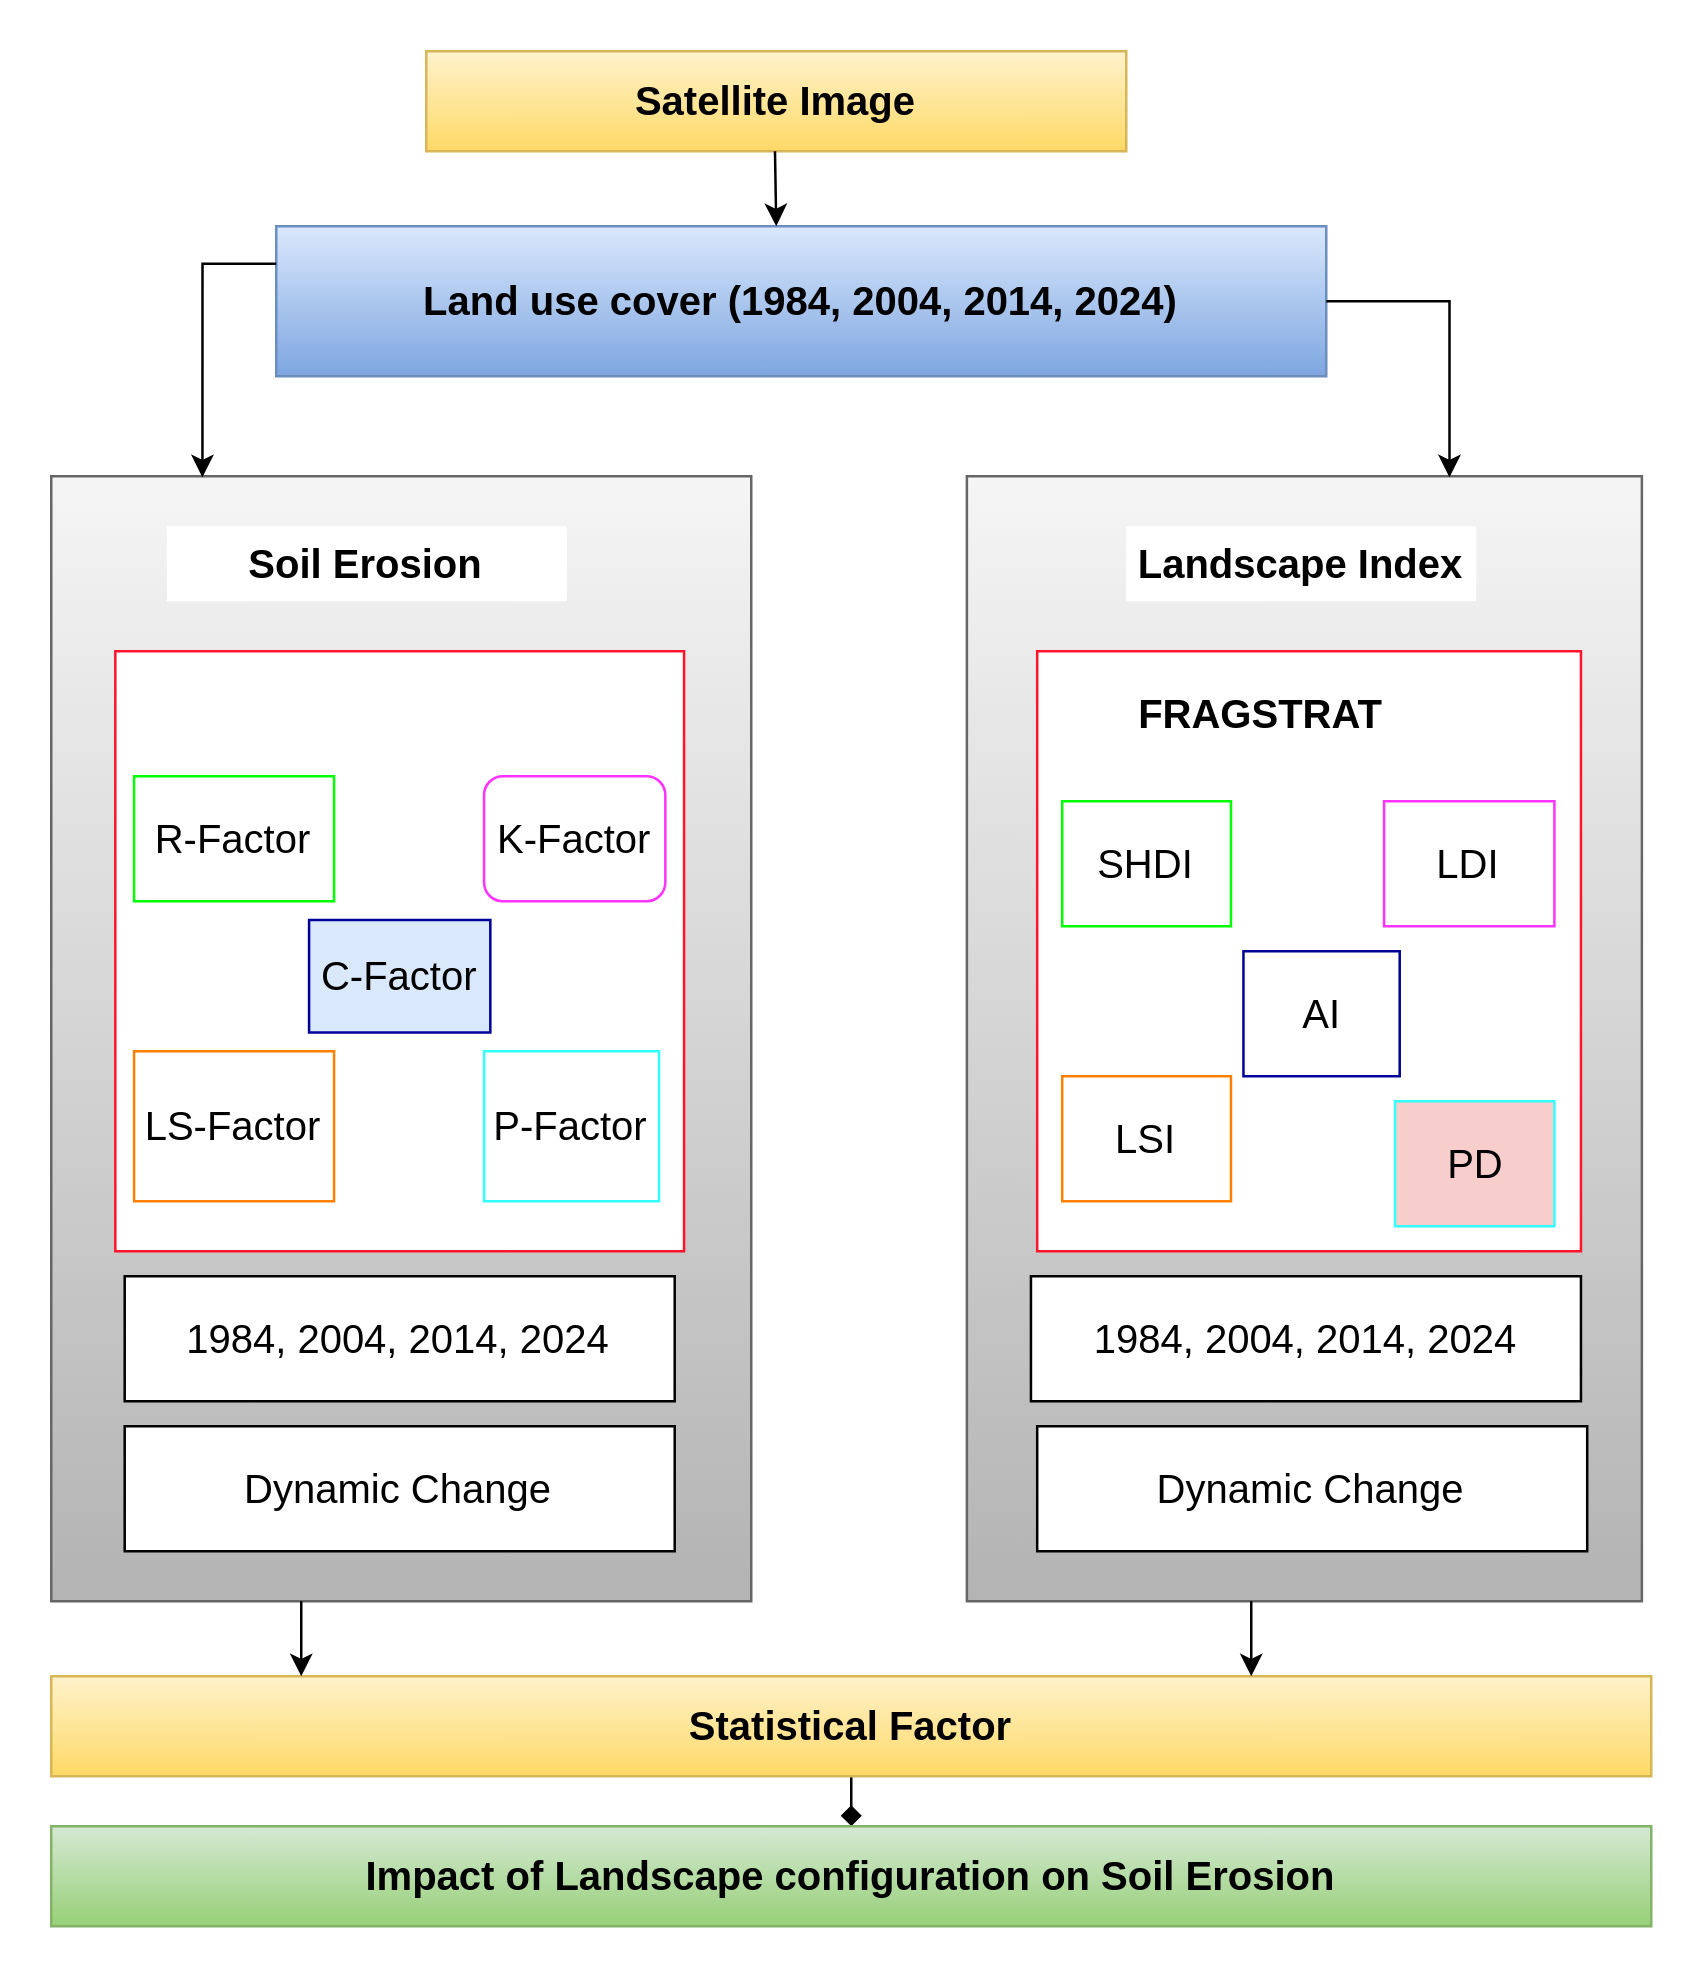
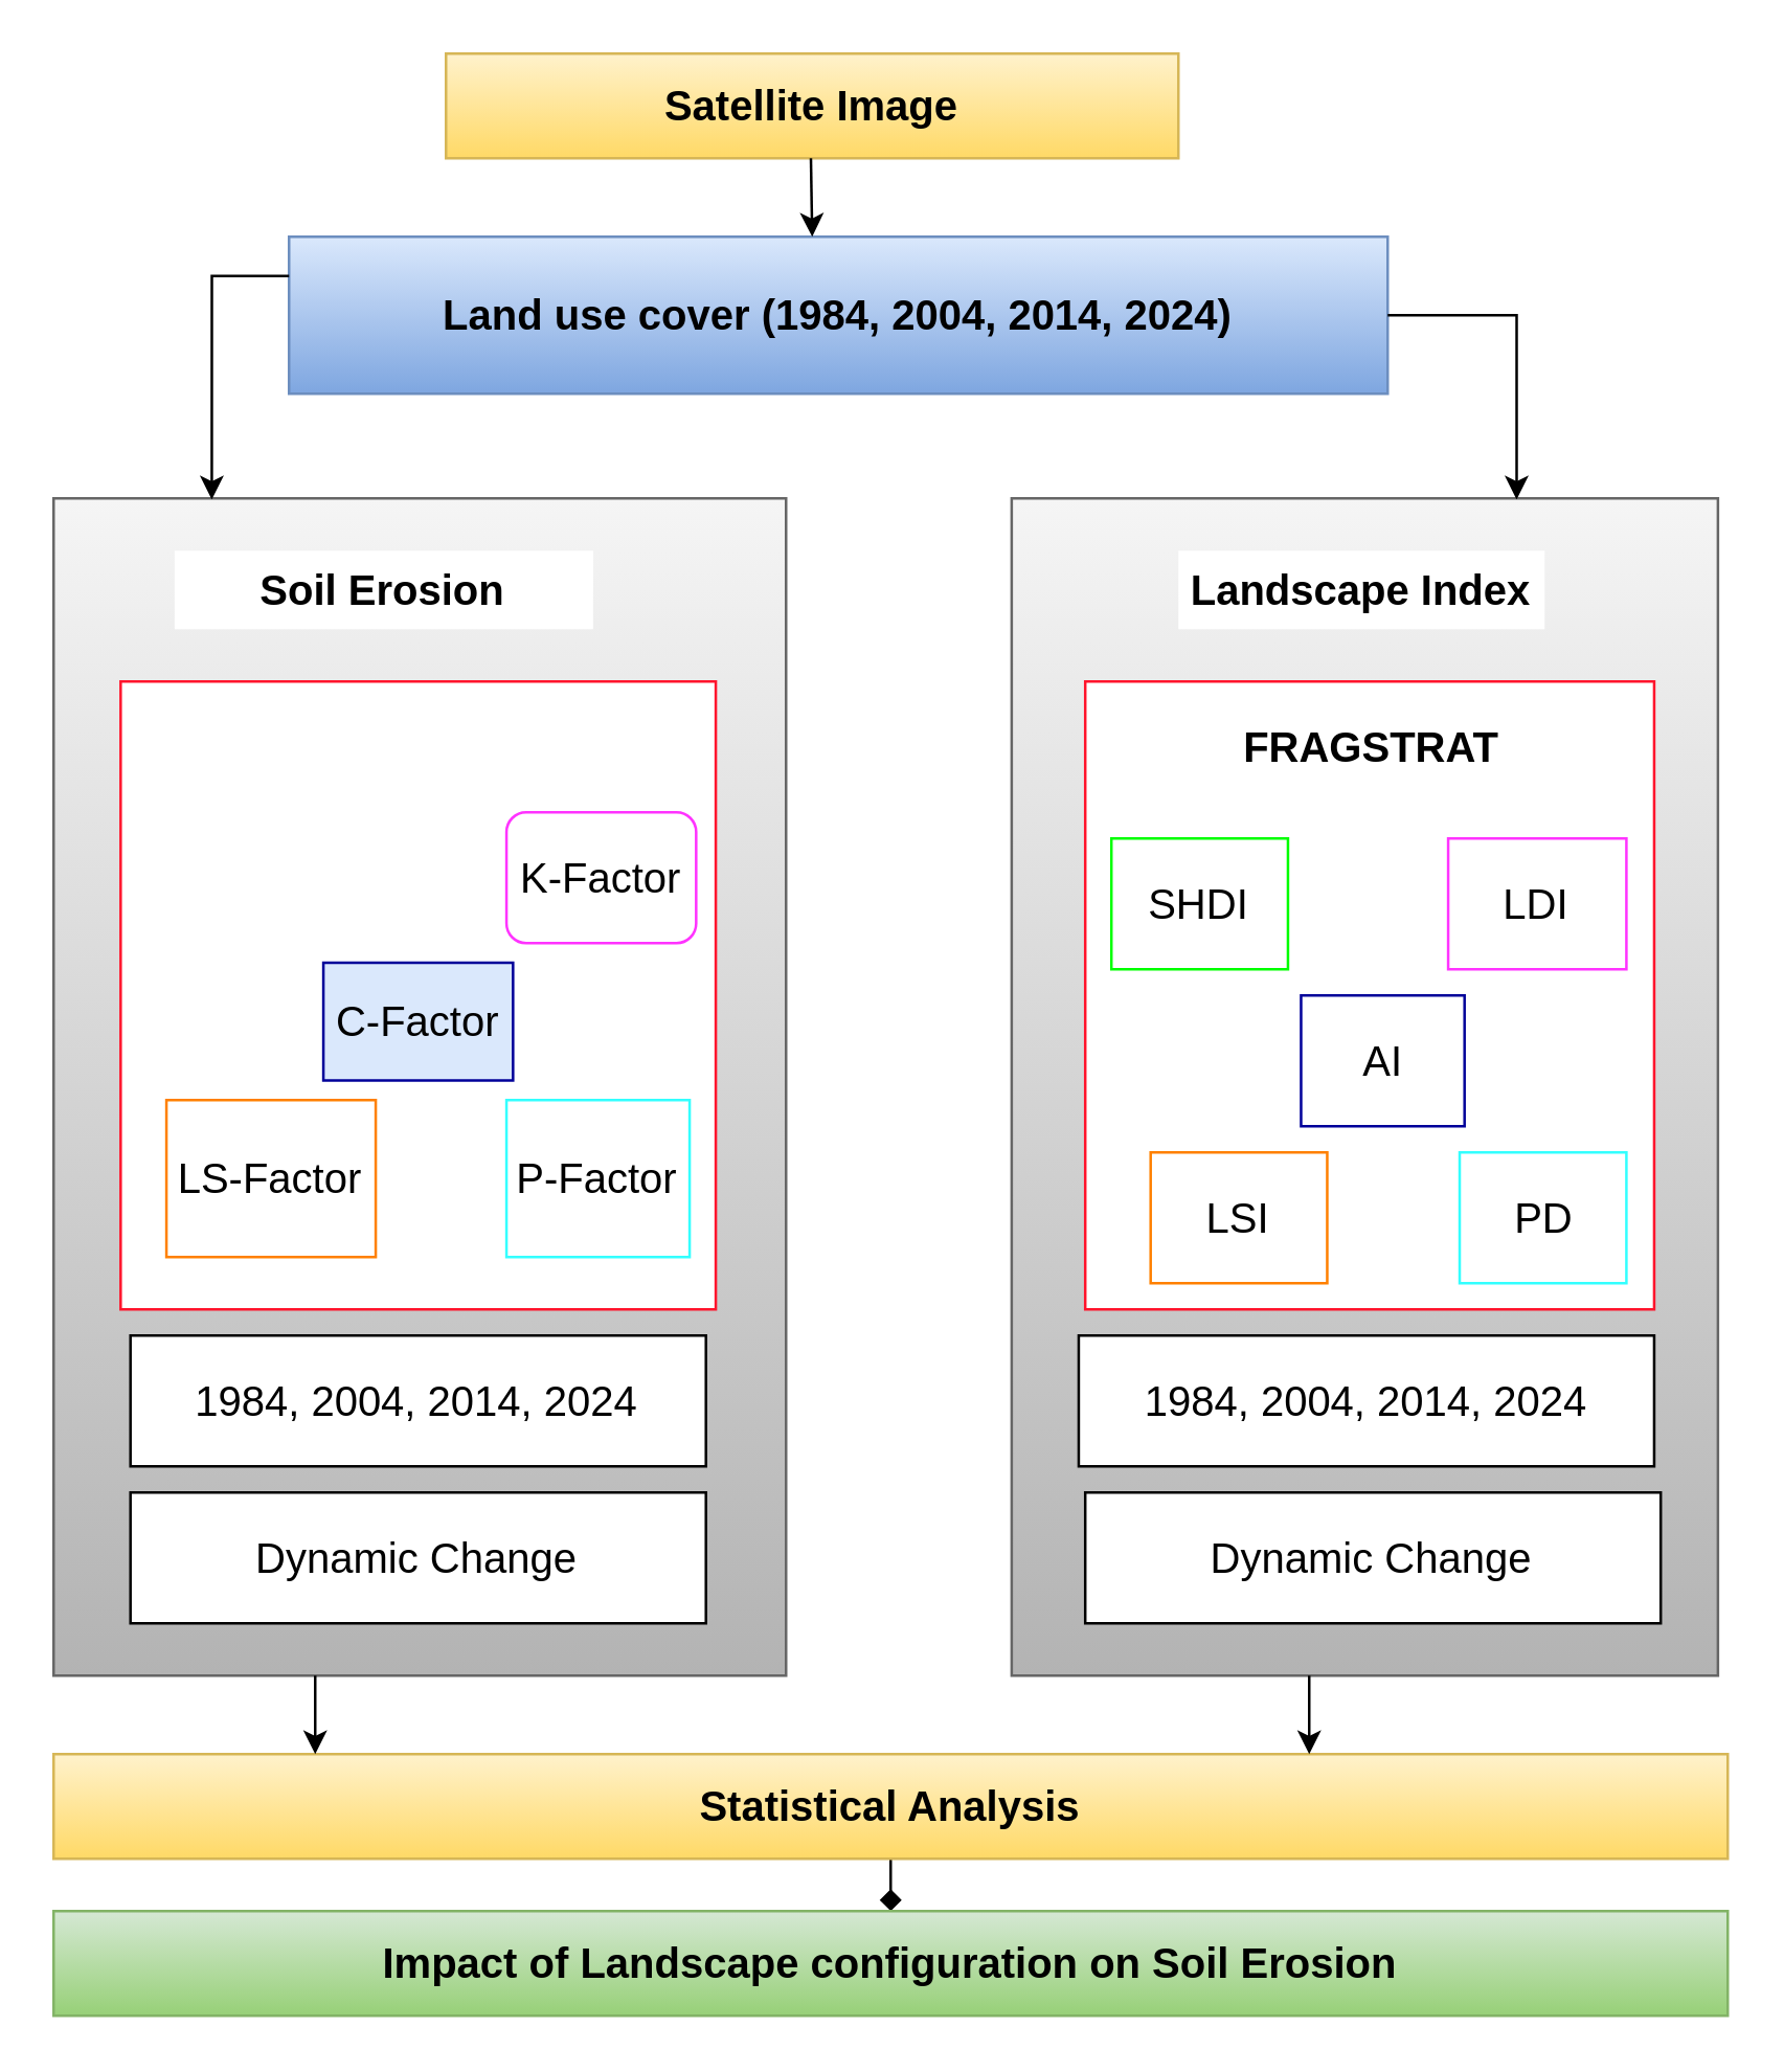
  <mxCell id="0" />
  <mxCell id="1" parent="0" />
  <mxCell id="2" value="&lt;font style=&quot;font-size: 16px;&quot;&gt;&lt;b&gt;Satellite Image&lt;/b&gt;&lt;/font&gt;" style="rounded=0;whiteSpace=wrap;html=1;fillColor=#fff2cc;gradientColor=#ffd966;strokeColor=#d6b656;shadow=0;" vertex="1" parent="1"><mxGeometry x="170" y="20" width="280" height="40" as="geometry" /></mxCell>
  <mxCell id="3" value="&lt;b style=&quot;font-size: 16px;&quot;&gt;Land use cover (1984, 2004, 2014, 2024)&lt;/b&gt;" style="rounded=0;whiteSpace=wrap;html=1;fillColor=#dae8fc;gradientColor=#7ea6e0;strokeColor=#6c8ebf;shadow=0;" vertex="1" parent="1"><mxGeometry x="110" y="90" width="420" height="60" as="geometry" /></mxCell>
  <mxCell id="4" value="" style="rounded=0;whiteSpace=wrap;html=1;fillColor=#f5f5f5;gradientColor=#b3b3b3;strokeColor=#666666;shadow=0;" vertex="1" parent="1"><mxGeometry x="20" y="190" width="280" height="450" as="geometry" /></mxCell>
  <mxCell id="5" value="&lt;font style=&quot;font-size: 16px;&quot;&gt;&lt;b&gt;Soil Erosion&lt;/b&gt;&lt;/font&gt;" style="rounded=0;whiteSpace=wrap;html=1;strokeColor=none;" vertex="1" parent="1"><mxGeometry x="66.25" y="210" width="160" height="30" as="geometry" /></mxCell>
  <mxCell id="6" value="" style="rounded=0;whiteSpace=wrap;html=1;fillColor=#f5f5f5;gradientColor=#b3b3b3;strokeColor=#666666;shadow=0;" vertex="1" parent="1"><mxGeometry x="386.25" y="190" width="270" height="450" as="geometry" /></mxCell>
  <mxCell id="7" value="" style="endArrow=classic;html=1;rounded=0;" edge="1" parent="1"><mxGeometry width="50" height="50" relative="1" as="geometry"><mxPoint x="309.5" y="60" as="sourcePoint" /><mxPoint x="310" y="90" as="targetPoint" /></mxGeometry></mxCell>
  <mxCell id="8" value="&lt;font style=&quot;font-size: 16px;&quot;&gt;&lt;b&gt;Landscape Index&lt;/b&gt;&lt;/font&gt;" style="rounded=0;whiteSpace=wrap;html=1;strokeColor=none;" vertex="1" parent="1"><mxGeometry x="450" y="210" width="140" height="30" as="geometry" /></mxCell>
  <mxCell id="9" value="" style="rounded=0;whiteSpace=wrap;html=1;strokeColor=#FF142C;" vertex="1" parent="1"><mxGeometry x="45.63" y="260" width="227.5" height="240" as="geometry" /></mxCell>
- <mxCell id="10" value="&lt;font style=&quot;font-size: 16px;&quot;&gt;R-Factor&lt;/font&gt;" style="rounded=0;whiteSpace=wrap;html=1;strokeColor=#00FF00;" vertex="1" parent="1"><mxGeometry x="53.13" y="310" width="80" height="50" as="geometry" /></mxCell>
  <mxCell id="11" value="&lt;font style=&quot;font-size: 16px;&quot;&gt;K-Factor&lt;/font&gt;" style="whiteSpace=wrap;html=1;strokeColor=#FF33FF;rounded=1;" vertex="1" parent="1"><mxGeometry x="193.13" y="310" width="72.5" height="50" as="geometry" /></mxCell>
- <mxCell id="12" value="&lt;font style=&quot;font-size: 16px;&quot;&gt;LS-Factor&lt;/font&gt;" style="rounded=0;whiteSpace=wrap;html=1;strokeColor=#FF8000;" vertex="1" parent="1"><mxGeometry x="53.13" y="420" width="80" height="60" as="geometry" /></mxCell>
+ <mxCell id="12" value="&lt;font style=&quot;font-size: 16px;&quot;&gt;LS-Factor&lt;/font&gt;" style="rounded=0;whiteSpace=wrap;html=1;strokeColor=#FF8000;" vertex="1" parent="1"><mxGeometry x="63.13" y="420" width="80" height="60" as="geometry" /></mxCell>
  <mxCell id="13" value="&lt;font style=&quot;font-size: 16px;&quot;&gt;P-Factor&lt;/font&gt;" style="rounded=0;whiteSpace=wrap;html=1;strokeColor=#33FFFF;" vertex="1" parent="1"><mxGeometry x="193.13" y="420" width="70" height="60" as="geometry" /></mxCell>
  <mxCell id="14" value="&lt;font style=&quot;font-size: 16px;&quot;&gt;C-Factor&lt;/font&gt;" style="rounded=0;whiteSpace=wrap;html=1;strokeColor=#000099;fillColor=#dae8fc;" vertex="1" parent="1"><mxGeometry x="123.13" y="367.5" width="72.5" height="45" as="geometry" /></mxCell>
  <mxCell id="15" value="" style="rounded=0;whiteSpace=wrap;html=1;strokeColor=#FF142C;" vertex="1" parent="1"><mxGeometry x="414.38" y="260" width="217.5" height="240" as="geometry" /></mxCell>
- <mxCell id="16" value="&lt;font style=&quot;font-size: 16px;&quot;&gt;&lt;b&gt;FRAGSTRAT&lt;/b&gt;&lt;/font&gt;" style="rounded=0;whiteSpace=wrap;html=1;strokeColor=none;" vertex="1" parent="1"><mxGeometry x="434.38" y="270" width="140" height="30" as="geometry" /></mxCell>
+ <mxCell id="16" value="&lt;font style=&quot;font-size: 16px;&quot;&gt;&lt;b&gt;FRAGSTRAT&lt;/b&gt;&lt;/font&gt;" style="rounded=0;whiteSpace=wrap;html=1;strokeColor=none;" vertex="1" parent="1"><mxGeometry x="454.38" y="270" width="140" height="30" as="geometry" /></mxCell>
  <mxCell id="17" value="&lt;font style=&quot;font-size: 16px;&quot;&gt;AI&lt;/font&gt;" style="rounded=0;whiteSpace=wrap;html=1;strokeColor=#000099;" vertex="1" parent="1"><mxGeometry x="496.88" y="380" width="62.5" height="50" as="geometry" /></mxCell>
  <mxCell id="18" value="&lt;font style=&quot;font-size: 16px;&quot;&gt;LDI&lt;/font&gt;" style="rounded=0;whiteSpace=wrap;html=1;strokeColor=#FF33FF;" vertex="1" parent="1"><mxGeometry x="553.13" y="320" width="68.13" height="50" as="geometry" /></mxCell>
- <mxCell id="19" value="&lt;font style=&quot;font-size: 16px;&quot;&gt;LSI&lt;/font&gt;" style="rounded=0;whiteSpace=wrap;html=1;strokeColor=#FF8000;" vertex="1" parent="1"><mxGeometry x="424.38" y="430" width="67.5" height="50" as="geometry" /></mxCell>
- <mxCell id="20" value="&lt;span style=&quot;font-size: 16px;&quot;&gt;PD&lt;/span&gt;" style="rounded=0;whiteSpace=wrap;html=1;strokeColor=#33FFFF;fillColor=#f8cecc;" vertex="1" parent="1"><mxGeometry x="557.51" y="440" width="63.75" height="50" as="geometry" /></mxCell>
+ <mxCell id="19" value="&lt;font style=&quot;font-size: 16px;&quot;&gt;LSI&lt;/font&gt;" style="rounded=0;whiteSpace=wrap;html=1;strokeColor=#FF8000;" vertex="1" parent="1"><mxGeometry x="439.38" y="440" width="67.5" height="50" as="geometry" /></mxCell>
+ <mxCell id="20" value="&lt;span style=&quot;font-size: 16px;&quot;&gt;PD&lt;/span&gt;" style="rounded=0;whiteSpace=wrap;html=1;strokeColor=#33FFFF;" vertex="1" parent="1"><mxGeometry x="557.51" y="440" width="63.75" height="50" as="geometry" /></mxCell>
  <mxCell id="21" value="&lt;font style=&quot;font-size: 16px;&quot;&gt;SHDI&lt;/font&gt;" style="rounded=0;whiteSpace=wrap;html=1;strokeColor=#00FF00;" vertex="1" parent="1"><mxGeometry x="424.38" y="320" width="67.5" height="50" as="geometry" /></mxCell>
  <mxCell id="22" style="edgeStyle=orthogonalEdgeStyle;rounded=0;orthogonalLoop=1;jettySize=auto;html=1;exitX=0;exitY=0.25;exitDx=0;exitDy=0;entryX=0.216;entryY=0.001;entryDx=0;entryDy=0;entryPerimeter=0;" edge="1" parent="1" source="3" target="4"><mxGeometry relative="1" as="geometry" /></mxCell>
  <mxCell id="23" style="edgeStyle=orthogonalEdgeStyle;rounded=0;orthogonalLoop=1;jettySize=auto;html=1;exitX=1;exitY=0.5;exitDx=0;exitDy=0;entryX=0.715;entryY=0.001;entryDx=0;entryDy=0;entryPerimeter=0;" edge="1" parent="1" source="3" target="6"><mxGeometry relative="1" as="geometry" /></mxCell>
  <mxCell id="24" value="&lt;font style=&quot;font-size: 16px;&quot;&gt;1984,&amp;nbsp;&lt;/font&gt;&lt;span style=&quot;font-size: 16px; background-color: initial;&quot;&gt;2004, 2014, 2024&lt;/span&gt;" style="rounded=0;whiteSpace=wrap;html=1;" vertex="1" parent="1"><mxGeometry x="49.38" y="510" width="220" height="50" as="geometry" /></mxCell>
  <mxCell id="25" value="&lt;span style=&quot;font-size: 16px;&quot;&gt;Dynamic Change&lt;/span&gt;" style="rounded=0;whiteSpace=wrap;html=1;" vertex="1" parent="1"><mxGeometry x="49.38" y="570" width="220" height="50" as="geometry" /></mxCell>
  <mxCell id="26" value="&lt;font style=&quot;font-size: 16px;&quot;&gt;1984,&amp;nbsp;&lt;/font&gt;&lt;span style=&quot;font-size: 16px; background-color: initial;&quot;&gt;2004, 2014, 2024&lt;/span&gt;" style="rounded=0;whiteSpace=wrap;html=1;" vertex="1" parent="1"><mxGeometry x="411.88" y="510" width="220" height="50" as="geometry" /></mxCell>
  <mxCell id="27" value="&lt;span style=&quot;font-size: 16px;&quot;&gt;Dynamic Change&lt;/span&gt;" style="rounded=0;whiteSpace=wrap;html=1;" vertex="1" parent="1"><mxGeometry x="414.38" y="570" width="220" height="50" as="geometry" /></mxCell>
  <mxCell id="28" style="edgeStyle=orthogonalEdgeStyle;rounded=0;orthogonalLoop=1;jettySize=auto;html=1;exitX=0.5;exitY=1;exitDx=0;exitDy=0;entryX=0.5;entryY=0;entryDx=0;entryDy=0;endArrow=diamond;" edge="1" parent="1" source="29" target="30"><mxGeometry relative="1" as="geometry" /></mxCell>
- <mxCell id="29" value="&lt;span style=&quot;font-size: 16px;&quot;&gt;&lt;b&gt;Statistical Factor&lt;/b&gt;&lt;/span&gt;" style="rounded=0;whiteSpace=wrap;html=1;fillColor=#fff2cc;gradientColor=#ffd966;strokeColor=#d6b656;" vertex="1" parent="1"><mxGeometry x="20" y="670" width="640" height="40" as="geometry" /></mxCell>
+ <mxCell id="29" value="&lt;span style=&quot;font-size: 16px;&quot;&gt;&lt;b&gt;Statistical Analysis&lt;/b&gt;&lt;/span&gt;" style="rounded=0;whiteSpace=wrap;html=1;fillColor=#fff2cc;gradientColor=#ffd966;strokeColor=#d6b656;" vertex="1" parent="1"><mxGeometry x="20" y="670" width="640" height="40" as="geometry" /></mxCell>
  <mxCell id="30" value="&lt;span style=&quot;font-size: 16px;&quot;&gt;&lt;b&gt;Impact of Landscape configuration on Soil Erosion&lt;/b&gt;&lt;/span&gt;" style="rounded=0;whiteSpace=wrap;html=1;fillColor=#d5e8d4;gradientColor=#97d077;strokeColor=#82b366;" vertex="1" parent="1"><mxGeometry x="20" y="730" width="640" height="40" as="geometry" /></mxCell>
  <mxCell id="31" value="" style="endArrow=classic;html=1;rounded=0;" edge="1" parent="1"><mxGeometry width="50" height="50" relative="1" as="geometry"><mxPoint x="120" y="640" as="sourcePoint" /><mxPoint x="120" y="670" as="targetPoint" /></mxGeometry></mxCell>
  <mxCell id="32" value="" style="endArrow=classic;html=1;rounded=0;" edge="1" parent="1"><mxGeometry width="50" height="50" relative="1" as="geometry"><mxPoint x="500" y="640" as="sourcePoint" /><mxPoint x="500" y="670" as="targetPoint" /></mxGeometry></mxCell>
